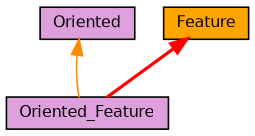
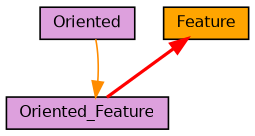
  digraph {
    node [color=black fillcolor=plum fontname=Helvetica fontsize=10 shape=record style=filled]
    edge [dir=back fontname=Helvetica fontsize=10 labelfontname=Helvetica labelfontsize=10]
    n1 [fontcolor=black height=0.2 label=Oriented width=0.4]
    n2 [height=0.2 label=Oriented_Feature width=0.4]
    n3 [fillcolor=orange height=0.2 label=Feature width=0.4]
-   n1 -> n2 [color=darkorange style=solid]
+   n2 -> n1 [color=darkorange style=solid]
    n3 -> n2 [color=red style=bold]
  }
